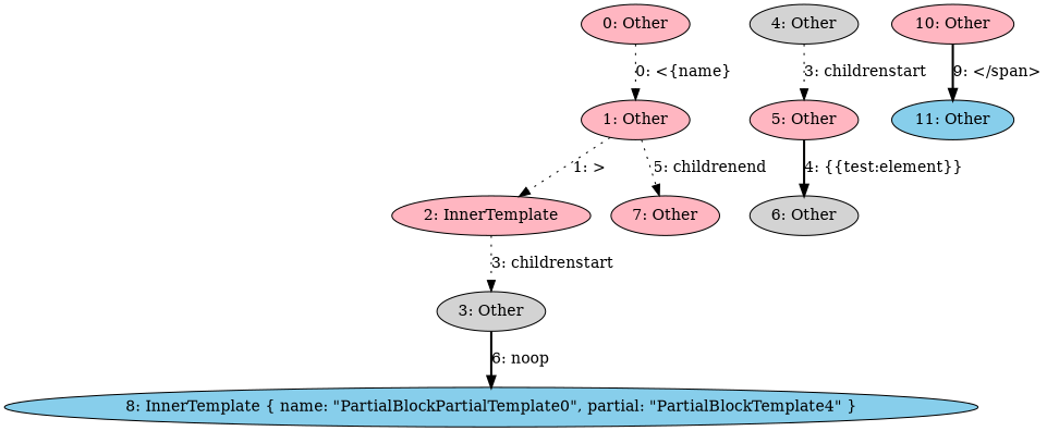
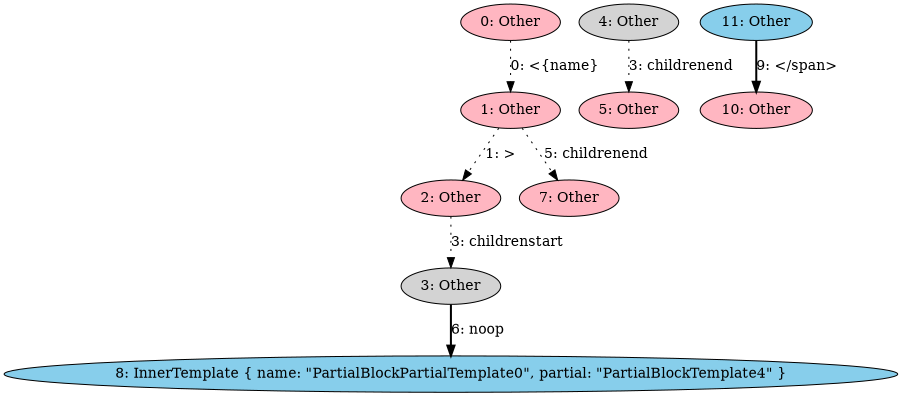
  digraph {
    node [fillcolor=lightpink style=filled]
    edge [style=dotted]
    n1 [label="0: Other"]
    n2 [label="1: Other"]
-   n3 [label="2: InnerTemplate"]
+   n3 [label="2: Other"]
    n4 [label="7: Other"]
    n5 [fillcolor=lightgrey label="3: Other"]
    n6 [fillcolor=skyblue label="8: InnerTemplate { name: \"PartialBlockPartialTemplate0\", partial: \"PartialBlockTemplate4\" }"]
    n7 [fillcolor=lightgrey label="4: Other"]
    n8 [label="5: Other"]
-   n9 [fillcolor=lightgrey label="6: Other"]
    n10 [label="10: Other"]
    n11 [fillcolor=skyblue label="11: Other"]
    n1 -> n2 [label="0: <{name}"]
    n2 -> n3 [label="1: >"]
    n2 -> n4 [label="5: childrenend"]
    n3 -> n5 [label="3: childrenstart"]
    n5 -> n6 [label="6: noop" style=bold]
-   n7 -> n8 [label="3: childrenstart"]
-   n8 -> n9 [label="4: {{test:element}}" style=bold]
-   n10 -> n11 [label="9: </span>" style=bold]
+   n7 -> n8 [label="3: childrenend"]
+   n11 -> n10 [label="9: </span>" style=bold]
  }
